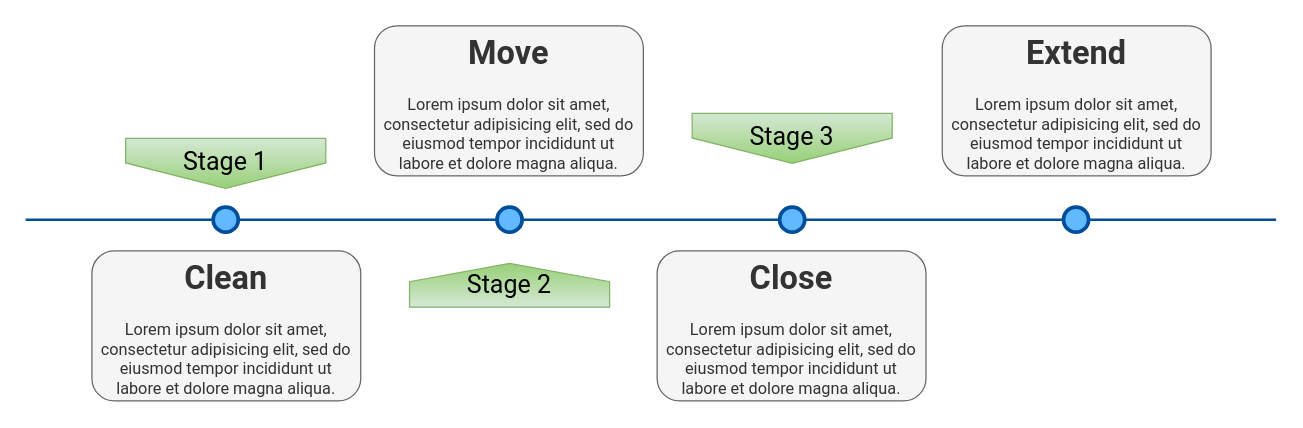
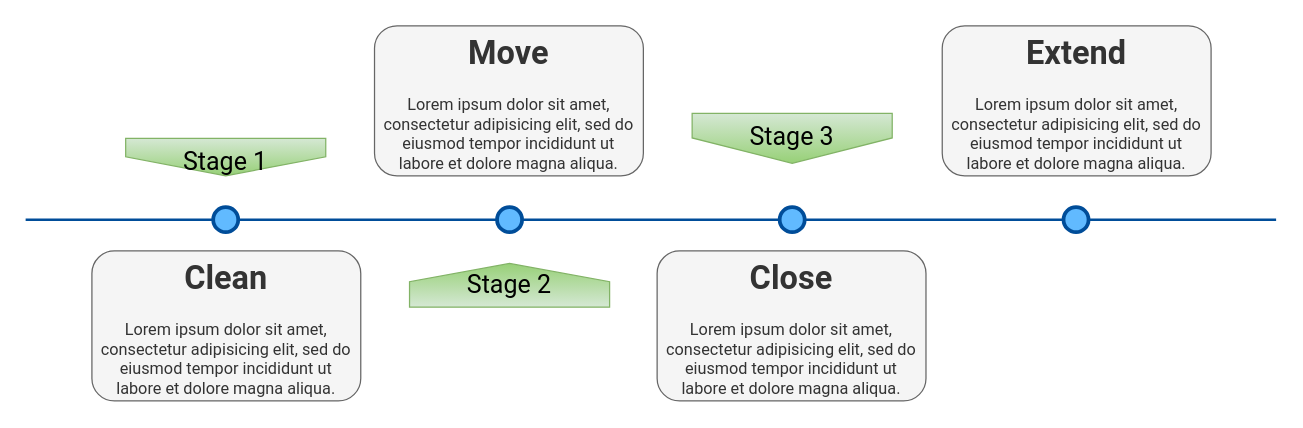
  <mxCell id="0" />
  <mxCell id="1" parent="0" />
  <mxCell id="2" value="" style="line;strokeWidth=2;html=1;fillColor=none;fontSize=28;fontColor=#004D99;strokeColor=#004D99;fontFamily=Roboto;FType=g;" parent="1" vertex="1"><mxGeometry x="20" y="170" width="1000" height="10" as="geometry" /></mxCell>
  <mxCell id="3" value="&lt;span style=&quot;font-size: 20px;&quot;&gt;Stage 3&lt;/span&gt;" style="shape=offPageConnector;whiteSpace=wrap;html=1;fillColor=#d5e8d4;fontSize=20;size=0.509;verticalAlign=top;strokeColor=#82b366;gradientColor=#97d077;fontFamily=Roboto;FType=g;" parent="1" vertex="1"><mxGeometry x="553" y="90" width="160" height="40" as="geometry" /></mxCell>
  <mxCell id="4" value="&lt;span style=&quot;font-size: 20px;&quot;&gt;Stage 2&lt;/span&gt;" style="shape=offPageConnector;whiteSpace=wrap;html=1;fillColor=#d5e8d4;fontSize=20;size=0.418;flipV=1;verticalAlign=bottom;strokeColor=#82b366;spacingBottom=4;gradientColor=#97d077;fontFamily=Roboto;FType=g;" parent="1" vertex="1"><mxGeometry x="327" y="210" width="160" height="35" as="geometry" /></mxCell>
  <mxCell id="5" value="" style="ellipse;whiteSpace=wrap;html=1;fillColor=#61BAFF;fontSize=28;fontColor=#004D99;strokeWidth=3;strokeColor=#004D99;fontFamily=Roboto;FType=g;" parent="1" vertex="1"><mxGeometry x="170" y="165" width="20" height="20" as="geometry" /></mxCell>
  <mxCell id="6" value="" style="ellipse;whiteSpace=wrap;html=1;fillColor=#61BAFF;fontSize=28;fontColor=#004D99;strokeWidth=3;strokeColor=#004D99;fontFamily=Roboto;FType=g;" parent="1" vertex="1"><mxGeometry x="397" y="165" width="20" height="20" as="geometry" /></mxCell>
  <mxCell id="7" value="" style="ellipse;whiteSpace=wrap;html=1;fillColor=#61BAFF;fontSize=28;fontColor=#004D99;strokeWidth=3;strokeColor=#004D99;fontFamily=Roboto;FType=g;" parent="1" vertex="1"><mxGeometry x="623" y="165" width="20" height="20" as="geometry" /></mxCell>
  <mxCell id="8" value="" style="ellipse;whiteSpace=wrap;html=1;fillColor=#61BAFF;fontSize=28;fontColor=#004D99;strokeWidth=3;strokeColor=#004D99;fontFamily=Roboto;FType=g;" parent="1" vertex="1"><mxGeometry x="850" y="165" width="20" height="20" as="geometry" /></mxCell>
  <mxCell id="9" value="&lt;h1&gt;Clean&lt;/h1&gt;&lt;p&gt;Lorem ipsum dolor sit amet, consectetur adipisicing elit, sed do eiusmod tempor incididunt ut labore et dolore magna aliqua.&lt;/p&gt;" style="text;html=1;spacing=5;spacingTop=-20;whiteSpace=wrap;overflow=hidden;strokeColor=#666666;strokeWidth=1;fillColor=#f5f5f5;fontSize=13;align=center;rounded=1;fontFamily=Roboto;FType=g;fontColor=#333333;" parent="1" vertex="1"><mxGeometry x="73" y="200" width="215" height="120" as="geometry" /></mxCell>
  <mxCell id="10" value="&lt;h1&gt;Move&lt;/h1&gt;&lt;p&gt;Lorem ipsum dolor sit amet, consectetur adipisicing elit, sed do eiusmod tempor incididunt ut labore et dolore magna aliqua.&lt;/p&gt;" style="text;html=1;spacing=5;spacingTop=-20;whiteSpace=wrap;overflow=hidden;strokeColor=#666666;strokeWidth=1;fillColor=#f5f5f5;fontSize=13;align=center;rounded=1;fontFamily=Roboto;FType=g;fontColor=#333333;" parent="1" vertex="1"><mxGeometry x="299" y="20" width="215" height="120" as="geometry" /></mxCell>
  <mxCell id="11" value="&lt;h1&gt;Close&lt;/h1&gt;&lt;p&gt;Lorem ipsum dolor sit amet, consectetur adipisicing elit, sed do eiusmod tempor incididunt ut labore et dolore magna aliqua.&lt;/p&gt;" style="text;html=1;spacing=5;spacingTop=-20;whiteSpace=wrap;overflow=hidden;strokeColor=#666666;strokeWidth=1;fillColor=#f5f5f5;fontSize=13;align=center;rounded=1;fontFamily=Roboto;FType=g;fontColor=#333333;" parent="1" vertex="1"><mxGeometry x="525" y="200" width="215" height="120" as="geometry" /></mxCell>
  <mxCell id="12" value="&lt;h1&gt;Extend&lt;/h1&gt;&lt;p&gt;Lorem ipsum dolor sit amet, consectetur adipisicing elit, sed do eiusmod tempor incididunt ut labore et dolore magna aliqua.&lt;/p&gt;" style="text;html=1;spacing=5;spacingTop=-20;whiteSpace=wrap;overflow=hidden;strokeColor=#666666;strokeWidth=1;fillColor=#f5f5f5;fontSize=13;align=center;rounded=1;fontFamily=Roboto;FType=g;fontColor=#333333;" parent="1" vertex="1"><mxGeometry x="753" y="20" width="215" height="120" as="geometry" /></mxCell>
- <mxCell id="13" value="&lt;span style=&quot;font-size: 20px&quot;&gt;Stage 1&lt;/span&gt;" style="shape=offPageConnector;whiteSpace=wrap;html=1;fillColor=#d5e8d4;fontSize=20;size=0.509;verticalAlign=top;strokeColor=#82b366;gradientColor=#97d077;fontFamily=Roboto;FType=g;" vertex="1" parent="1"><mxGeometry x="100" y="110" width="160" height="40" as="geometry" /></mxCell>
+ <mxCell id="13" value="&lt;span style=&quot;font-size: 20px&quot;&gt;Stage 1&lt;/span&gt;" style="shape=offPageConnector;whiteSpace=wrap;html=1;fillColor=#d5e8d4;fontSize=20;size=0.509;verticalAlign=top;strokeColor=#82b366;gradientColor=#97d077;fontFamily=Roboto;FType=g;" vertex="1" parent="1"><mxGeometry x="100" y="110" width="160" height="30" as="geometry" /></mxCell>
